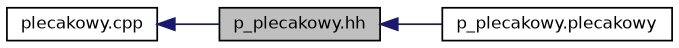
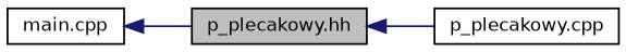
  digraph {
    rankdir=LR
    node [color=black fillcolor=white fontname=Helvetica fontsize=10 shape=record style=filled]
    edge [color=midnightblue dir=back fontname=Helvetica fontsize=10 labelfontname=Helvetica labelfontsize=10 style=solid]
    n1 [fillcolor=grey75 fontcolor=black height=0.2 label="p_plecakowy.hh" width=0.4]
-   n2 [height=0.2 label="p_plecakowy.plecakowy" width=0.4]
-   n3 [height=0.2 label="plecakowy.cpp" width=0.4]
+   n2 [height=0.2 label="p_plecakowy.cpp" width=0.4]
+   n3 [height=0.2 label="main.cpp" width=0.4]
    n1 -> n2
    n3 -> n1
  }
